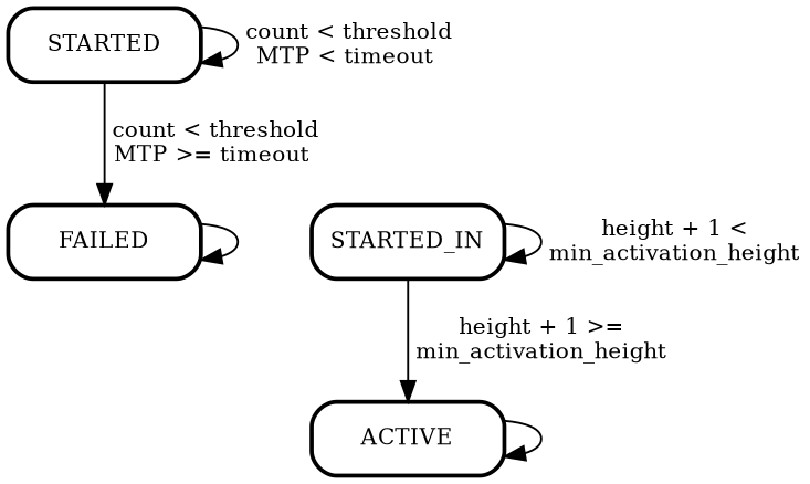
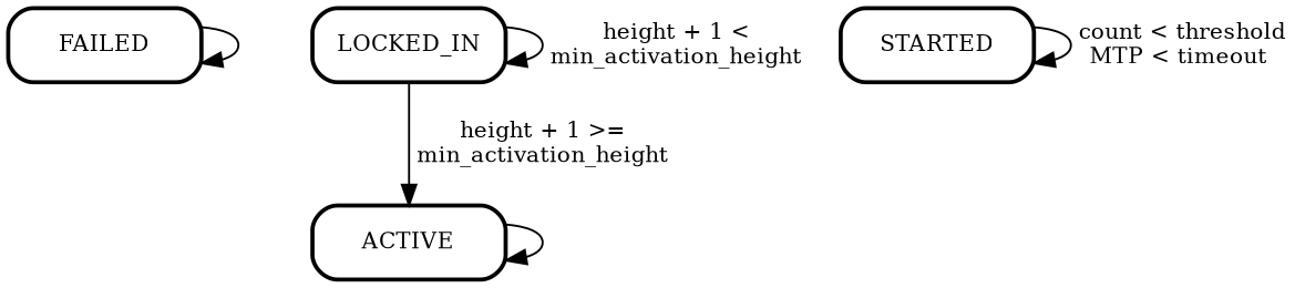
  digraph {
    rankdir=TD
    node [fixedsize=true fontsize=11 shape=box style="rounded,bold"]
    edge [fontsize=11 weight=1]
    FAILED [width=1.3]
-   LOCKED_IN [width=1.3 label=STARTED_IN]
+   LOCKED_IN [width=1.3]
    ACTIVE [width=1.3]
    STARTED [width=1.3]
    subgraph sub_1 {
      rank=same
      FAILED
      LOCKED_IN
    }
    subgraph sub_2 {
      rank=sink
      ACTIVE
    }
    FAILED -> FAILED
    FAILED -> LOCKED_IN [style=invis]
    LOCKED_IN -> LOCKED_IN [label=" height + 1 <\n min_activation_height" weight=100]
    LOCKED_IN -> ACTIVE [label=" height + 1 >=\n min_activation_height" weight=100]
    ACTIVE -> ACTIVE
-   STARTED -> FAILED [label=" count < threshold\nMTP >= timeout" weight=100]
    STARTED -> STARTED [label=" count < threshold\nMTP < timeout"]
  }
